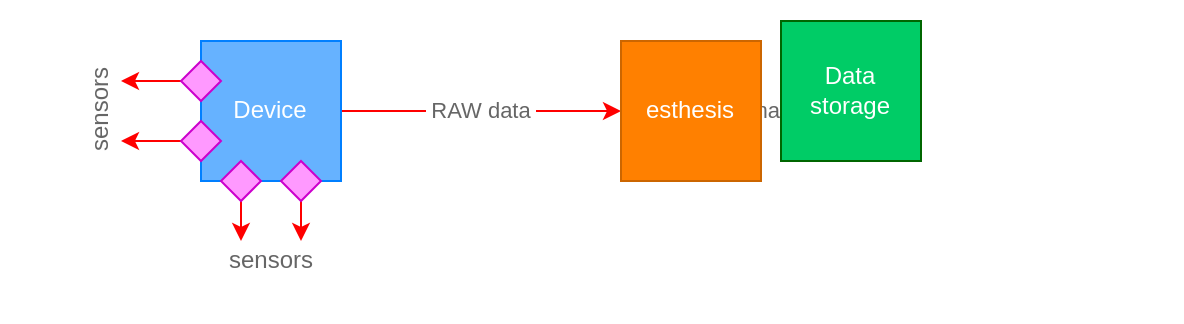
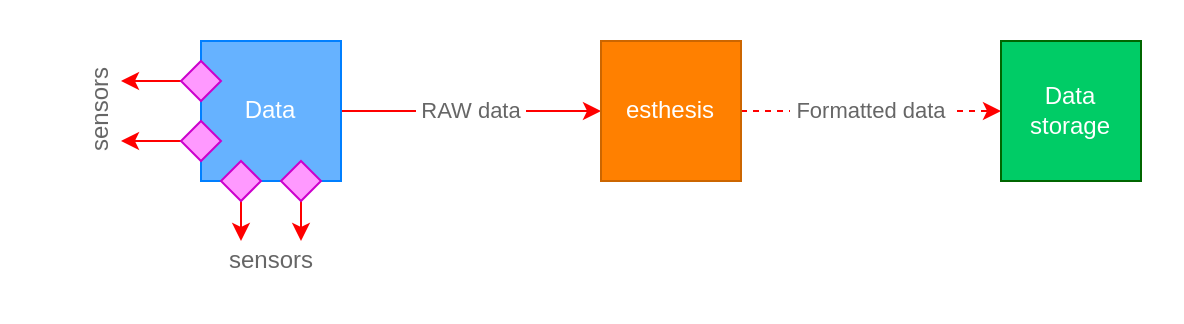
  <mxCell id="0" />
  <mxCell id="1" parent="0" />
  <mxCell id="2" value="&amp;nbsp;RAW data&amp;nbsp;" style="edgeStyle=orthogonalEdgeStyle;rounded=0;orthogonalLoop=1;jettySize=auto;html=1;strokeColor=#FF0000;fontColor=#666666;" edge="1" parent="1" source="3" target="13"><mxGeometry relative="1" as="geometry"><Array as="points"><mxPoint x="230" y="55" /><mxPoint x="230" y="55" /></Array></mxGeometry></mxCell>
- <mxCell id="3" value="Device" style="whiteSpace=wrap;html=1;aspect=fixed;fillColor=#66B2FF;fontColor=#FFFFFF;strokeColor=#007FFF;" vertex="1" parent="1"><mxGeometry x="100" y="20" width="70" height="70" as="geometry" /></mxCell>
+ <mxCell id="3" value="Data" style="whiteSpace=wrap;html=1;aspect=fixed;fillColor=#66B2FF;fontColor=#FFFFFF;strokeColor=#007FFF;" vertex="1" parent="1"><mxGeometry x="100" y="20" width="70" height="70" as="geometry" /></mxCell>
  <mxCell id="4" style="edgeStyle=orthogonalEdgeStyle;rounded=0;orthogonalLoop=1;jettySize=auto;html=1;strokeColor=#FF0000;fontColor=#666666;" edge="1" parent="1" source="5"><mxGeometry relative="1" as="geometry"><mxPoint x="60" y="40" as="targetPoint" /></mxGeometry></mxCell>
  <mxCell id="5" value="" style="rhombus;whiteSpace=wrap;html=1;align=left;fillColor=#FF99FF;strokeColor=#CC00CC;" vertex="1" parent="1"><mxGeometry x="90" y="30" width="20" height="20" as="geometry" /></mxCell>
  <mxCell id="6" style="edgeStyle=orthogonalEdgeStyle;rounded=0;orthogonalLoop=1;jettySize=auto;html=1;strokeColor=#FF0000;fontColor=#666666;" edge="1" parent="1" source="7"><mxGeometry relative="1" as="geometry"><mxPoint x="60" y="70" as="targetPoint" /></mxGeometry></mxCell>
  <mxCell id="7" value="" style="rhombus;whiteSpace=wrap;html=1;align=left;fillColor=#FF99FF;strokeColor=#CC00CC;" vertex="1" parent="1"><mxGeometry x="90" y="60" width="20" height="20" as="geometry" /></mxCell>
  <mxCell id="8" style="edgeStyle=orthogonalEdgeStyle;rounded=0;orthogonalLoop=1;jettySize=auto;html=1;strokeColor=#FF0000;fontColor=#666666;" edge="1" parent="1" source="9"><mxGeometry relative="1" as="geometry"><mxPoint x="120" y="120" as="targetPoint" /></mxGeometry></mxCell>
  <mxCell id="9" value="" style="rhombus;whiteSpace=wrap;html=1;align=left;fillColor=#FF99FF;strokeColor=#CC00CC;" vertex="1" parent="1"><mxGeometry x="110" y="80" width="20" height="20" as="geometry" /></mxCell>
  <mxCell id="10" style="edgeStyle=orthogonalEdgeStyle;rounded=0;orthogonalLoop=1;jettySize=auto;html=1;strokeColor=#FF0000;fontColor=#666666;" edge="1" parent="1" source="11"><mxGeometry relative="1" as="geometry"><mxPoint x="150" y="120" as="targetPoint" /></mxGeometry></mxCell>
  <mxCell id="11" value="" style="rhombus;whiteSpace=wrap;html=1;align=left;fillColor=#FF99FF;strokeColor=#CC00CC;" vertex="1" parent="1"><mxGeometry x="140" y="80" width="20" height="20" as="geometry" /></mxCell>
  <mxCell id="12" value="&amp;nbsp;Formatted data&amp;nbsp;" style="edgeStyle=orthogonalEdgeStyle;rounded=0;orthogonalLoop=1;jettySize=auto;html=1;strokeColor=#FF0000;fontColor=#666666;dashed=1;" edge="1" parent="1" source="13" target="14"><mxGeometry relative="1" as="geometry" /></mxCell>
- <mxCell id="13" value="esthesis" style="whiteSpace=wrap;html=1;aspect=fixed;fontColor=#FFFFFF;align=center;fillColor=#FF8000;strokeColor=#CC6600;" vertex="1" parent="1"><mxGeometry x="310" y="20" width="70" height="70" as="geometry" /></mxCell>
- <mxCell id="14" value="Data storage" style="whiteSpace=wrap;html=1;aspect=fixed;fontColor=#FFFFFF;align=center;fillColor=#00CC66;strokeColor=#006600;" vertex="1" parent="1"><mxGeometry x="390" y="10" width="70" height="70" as="geometry" /></mxCell>
+ <mxCell id="13" value="esthesis" style="whiteSpace=wrap;html=1;aspect=fixed;fontColor=#FFFFFF;align=center;fillColor=#FF8000;strokeColor=#CC6600;" vertex="1" parent="1"><mxGeometry x="300" y="20" width="70" height="70" as="geometry" /></mxCell>
+ <mxCell id="14" value="Data storage" style="whiteSpace=wrap;html=1;aspect=fixed;fontColor=#FFFFFF;align=center;fillColor=#00CC66;strokeColor=#006600;" vertex="1" parent="1"><mxGeometry x="500" y="20" width="70" height="70" as="geometry" /></mxCell>
  <mxCell id="15" value="sensors" style="text;html=1;align=center;verticalAlign=middle;resizable=0;points=[];autosize=1;fontColor=#666666;" vertex="1" parent="1"><mxGeometry x="105" y="120" width="60" height="20" as="geometry" /></mxCell>
  <mxCell id="16" value="sensors" style="text;html=1;align=center;verticalAlign=middle;resizable=0;points=[];autosize=1;fontColor=#666666;rotation=-90;" vertex="1" parent="1"><mxGeometry x="20" y="45" width="60" height="20" as="geometry" /></mxCell>
